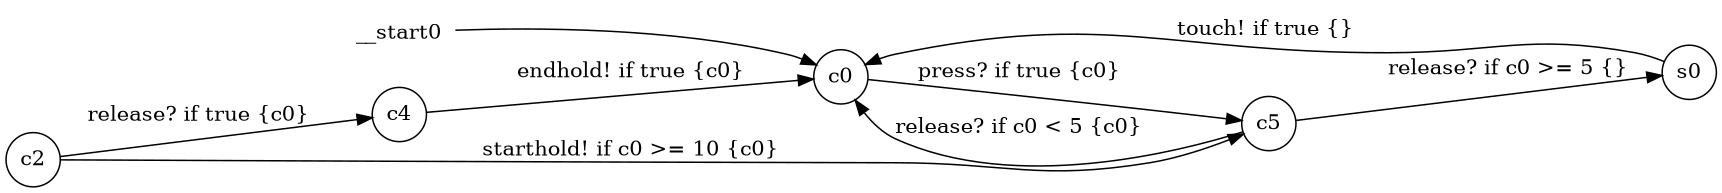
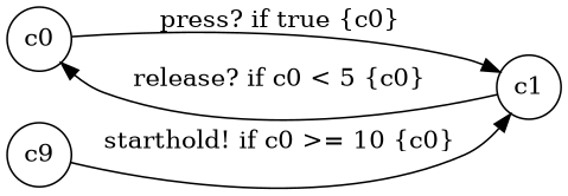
  digraph {
    rankdir=LR
    node [shape=circle margin=0]
-   __start0 [shape=none margin=""]
    n2 [label=c0]
-   n3 [label=c5]
-   n4 [label=s0]
-   n5 [label=c2]
-   n6 [label=c4]
-   __start0 -> n2
+   n3 [label=c1]
+   n5 [label=c9]
    n2 -> n3 [label="press? if true {c0} "]
    n3 -> n2 [label="release? if c0 < 5 {c0} "]
-   n3 -> n4 [label="release? if c0 >= 5 {} "]
-   n4 -> n2 [label="touch! if true {} "]
    n5 -> n3 [label="starthold! if c0 >= 10 {c0} "]
-   n5 -> n6 [label="release? if true {c0} "]
-   n6 -> n2 [label="endhold! if true {c0} "]
  }
